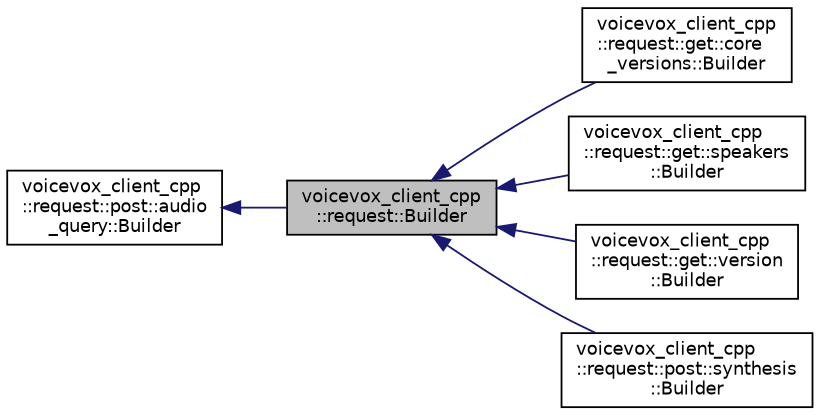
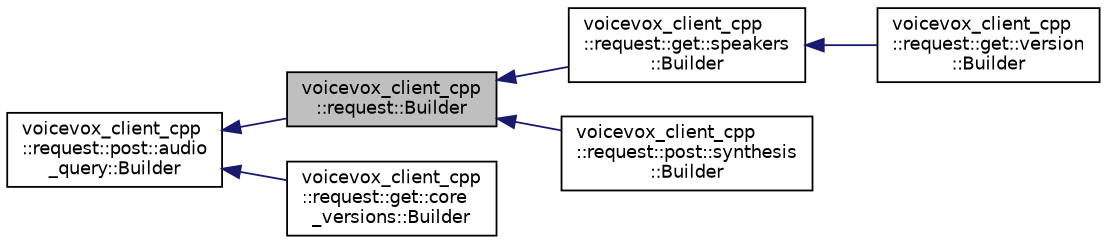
  digraph {
    rankdir=LR
    node [color=black fillcolor=white fontname=Helvetica fontsize=10 shape=record style=filled]
    edge [color=midnightblue dir=back fontname=Helvetica fontsize=10 labelfontname=Helvetica labelfontsize=10 style=solid]
    n1 [fillcolor=grey75 fontcolor=black height=0.2 label="voicevox_client_cpp\l::request::Builder" width=0.4]
    n2 [height=0.2 label="voicevox_client_cpp\l::request::get::core\l_versions::Builder" width=0.4]
    n3 [height=0.2 label="voicevox_client_cpp\l::request::get::speakers\l::Builder" width=0.4]
    n4 [height=0.2 label="voicevox_client_cpp\l::request::get::version\l::Builder" width=0.4]
    n5 [height=0.2 label="voicevox_client_cpp\l::request::post::synthesis\l::Builder" width=0.4]
    n6 [height=0.2 label="voicevox_client_cpp\l::request::post::audio\l_query::Builder" width=0.4]
-   n1 -> n2
+   n6 -> n2
    n1 -> n3
-   n1 -> n4
+   n3 -> n4
    n1 -> n5
    n6 -> n1
  }
